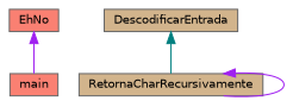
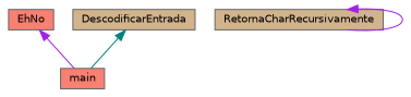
  digraph {
    rankdir=TB
    node [color=grey40 fillcolor=salmon fontname=Helvetica fontsize=10 shape=box style=filled]
    edge [color=purple dir=back fontname=Helvetica fontsize=10 labelfontname=Helvetica labelfontsize=10 style=solid]
    n1 [color=gray40 fontcolor=black height=0.2 label=EhNo width=0.4]
    n2 [height=0.2 label=main width=0.4]
    n3 [fillcolor=tan height=0.2 label=RetornaCharRecursivamente width=0.4]
    n4 [fillcolor=tan height=0.2 label=DescodificarEntrada width=0.4]
    n1 -> n2
    n3 -> n3
-   n4 -> n3 [color=teal]
+   n4 -> n2 [color=teal]
  }
